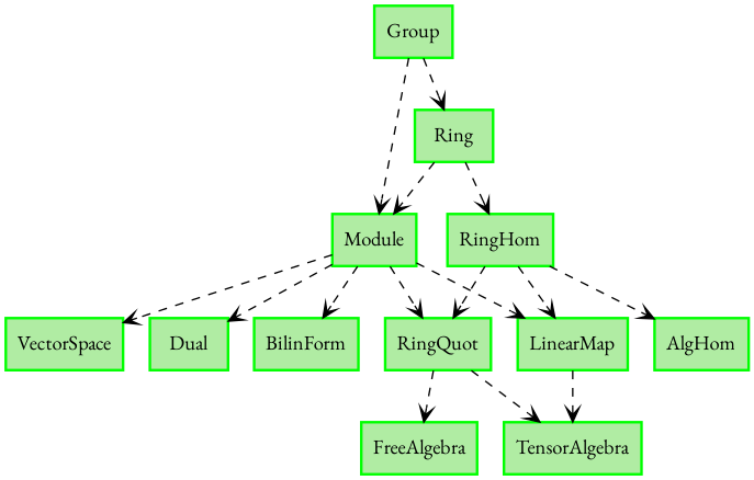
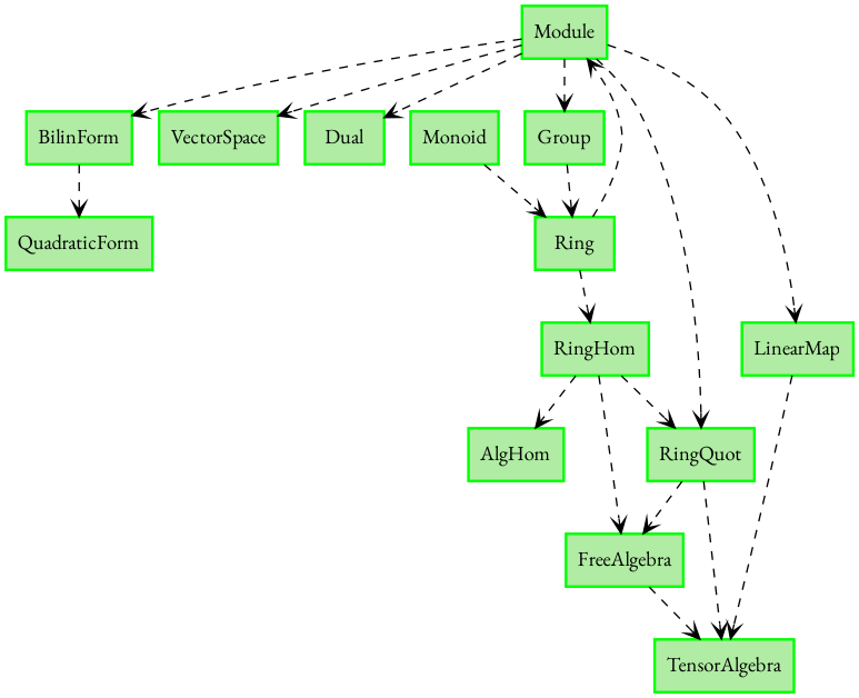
  strict digraph {
    fontname="EB Garamond"
    node [color=green fillcolor="#b0eca3" fontname="EB Garamond" penwidth=1.8 shape=box style=filled]
    edge [arrowhead=vee fontname="EB Garamond" style=dashed]
+   n1 [label=QuadraticForm]
    n2 [label=FreeAlgebra]
    n3 [label=TensorAlgebra]
    n4 [label=RingQuot]
    n5 [label=Group]
    n6 [label=Module]
    n7 [label=Ring]
    n8 [label=VectorSpace]
    n9 [label=Dual]
    n10 [label=BilinForm]
    n11 [label=LinearMap]
    n12 [label=RingHom]
    n13 [label=AlgHom]
+   n14 [label=Monoid]
+   n2 -> n3
    n4 -> n2
    n4 -> n3
-   n5 -> n6
+   n6 -> n5
    n5 -> n7
    n6 -> n4
    n6 -> n8
    n6 -> n9
    n6 -> n10
    n6 -> n11
    n7 -> n6
    n7 -> n12
+   n10 -> n1
    n11 -> n3
    n12 -> n4
-   n12 -> n11
+   n12 -> n2
    n12 -> n13
+   n14 -> n7
  }
